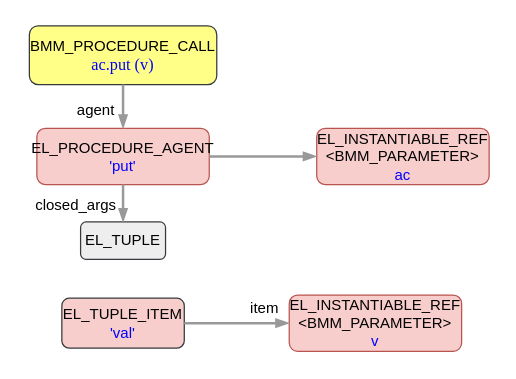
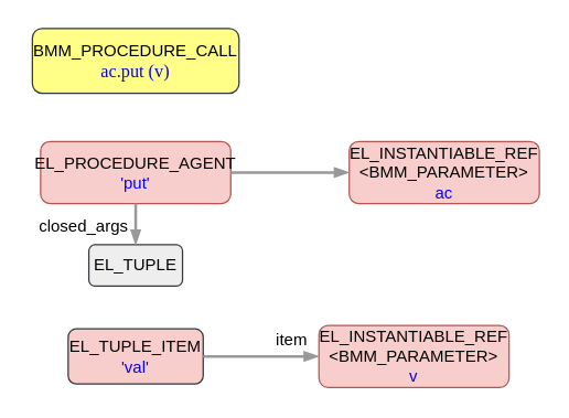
  <mxCell id="0" />
  <mxCell id="1" parent="0" />
  <mxCell id="2" value="EL_PROCEDURE_AGENT&lt;br&gt;&lt;font color=&quot;#0000ff&quot;&gt;'put'&lt;/font&gt;" style="rounded=1;whiteSpace=wrap;html=1;fillColor=#f8cecc;strokeColor=#b85450;" parent="1" vertex="1"><mxGeometry x="29" y="102" width="138" height="45" as="geometry" /></mxCell>
  <mxCell id="3" value="BMM_PROCEDURE_CALL&lt;b&gt;&lt;br&gt;&lt;/b&gt;&lt;span style=&quot;color: rgb(0 , 0 , 255) ; font-family: &amp;#34;tahoma&amp;#34; ; font-size: 13px&quot;&gt;ac.put (v)&lt;/span&gt;&lt;b&gt;&lt;br&gt;&lt;/b&gt;" style="rounded=1;whiteSpace=wrap;html=1;fillColor=#ffff88;strokeColor=#36393d;" vertex="1" parent="1"><mxGeometry x="23" y="20" width="150" height="47" as="geometry" /></mxCell>
- <mxCell id="4" style="rounded=0;orthogonalLoop=1;jettySize=auto;html=1;entryX=0.5;entryY=0;entryDx=0;entryDy=0;strokeWidth=2;strokeColor=#999999;endArrow=blockThin;endFill=1;exitX=0.5;exitY=1;exitDx=0;exitDy=0;" edge="1" parent="1" source="3" target="2"><mxGeometry relative="1" as="geometry"><mxPoint x="265" y="177" as="sourcePoint" /><mxPoint x="211" y="209" as="targetPoint" /></mxGeometry></mxCell>
- <mxCell id="5" value="agent" style="text;html=1;align=center;verticalAlign=middle;resizable=0;points=[];autosize=1;" vertex="1" parent="1"><mxGeometry x="51" y="78" width="50" height="20" as="geometry" /></mxCell>
  <mxCell id="6" value="EL_TUPLE" style="rounded=1;whiteSpace=wrap;html=1;fillColor=#eeeeee;strokeColor=#36393d;" vertex="1" parent="1"><mxGeometry x="64" y="177" width="68" height="30" as="geometry" /></mxCell>
  <mxCell id="7" value="EL_TUPLE_ITEM&lt;br&gt;&lt;font color=&quot;#0000ff&quot;&gt;'val'&lt;/font&gt;" style="rounded=1;whiteSpace=wrap;html=1;fillColor=#f8cecc;strokeColor=#36393d;" vertex="1" parent="1"><mxGeometry x="49" y="238" width="98" height="40" as="geometry" /></mxCell>
  <mxCell id="8" style="rounded=0;orthogonalLoop=1;jettySize=auto;html=1;entryX=0.5;entryY=0;entryDx=0;entryDy=0;strokeWidth=2;strokeColor=#999999;endArrow=blockThin;endFill=1;exitX=0.5;exitY=1;exitDx=0;exitDy=0;" edge="1" parent="1" source="2" target="6"><mxGeometry relative="1" as="geometry"><mxPoint x="163.5" y="74" as="sourcePoint" /><mxPoint x="108" y="112" as="targetPoint" /></mxGeometry></mxCell>
  <mxCell id="9" value="EL_INSTANTIABLE_REF&lt;br&gt;&amp;lt;BMM_PARAMETER&amp;gt;&lt;br&gt;&lt;font color=&quot;#0000ff&quot;&gt;v&lt;/font&gt;" style="rounded=1;whiteSpace=wrap;html=1;fillColor=#f8cecc;strokeColor=#b85450;" vertex="1" parent="1"><mxGeometry x="231" y="235.5" width="138" height="45" as="geometry" /></mxCell>
  <mxCell id="10" style="rounded=0;orthogonalLoop=1;jettySize=auto;html=1;entryX=0;entryY=0.5;entryDx=0;entryDy=0;strokeWidth=2;strokeColor=#999999;endArrow=blockThin;endFill=1;exitX=1;exitY=0.5;exitDx=0;exitDy=0;" edge="1" parent="1" source="7" target="9"><mxGeometry relative="1" as="geometry"><mxPoint x="-43" y="263" as="sourcePoint" /><mxPoint x="-28" y="303" as="targetPoint" /></mxGeometry></mxCell>
  <mxCell id="11" value="EL_INSTANTIABLE_REF&lt;br&gt;&amp;lt;BMM_PARAMETER&amp;gt;&lt;br&gt;&lt;font color=&quot;#0000ff&quot;&gt;ac&lt;/font&gt;" style="rounded=1;whiteSpace=wrap;html=1;fillColor=#f8cecc;strokeColor=#b85450;" vertex="1" parent="1"><mxGeometry x="253" y="102" width="138" height="45" as="geometry" /></mxCell>
  <mxCell id="12" style="rounded=0;orthogonalLoop=1;jettySize=auto;html=1;entryX=0;entryY=0.5;entryDx=0;entryDy=0;strokeWidth=2;strokeColor=#999999;endArrow=blockThin;endFill=1;exitX=1;exitY=0.5;exitDx=0;exitDy=0;" edge="1" parent="1" source="2" target="11"><mxGeometry relative="1" as="geometry"><mxPoint x="39" y="134.5" as="sourcePoint" /><mxPoint x="-43" y="227" as="targetPoint" /></mxGeometry></mxCell>
  <mxCell id="13" value="closed_args" style="text;html=1;align=center;verticalAlign=middle;resizable=0;points=[];autosize=1;" vertex="1" parent="1"><mxGeometry x="20" y="154" width="80" height="20" as="geometry" /></mxCell>
  <mxCell id="14" value="item" style="text;html=1;align=center;verticalAlign=middle;resizable=0;points=[];autosize=1;" vertex="1" parent="1"><mxGeometry x="191" y="236" width="40" height="20" as="geometry" /></mxCell>
